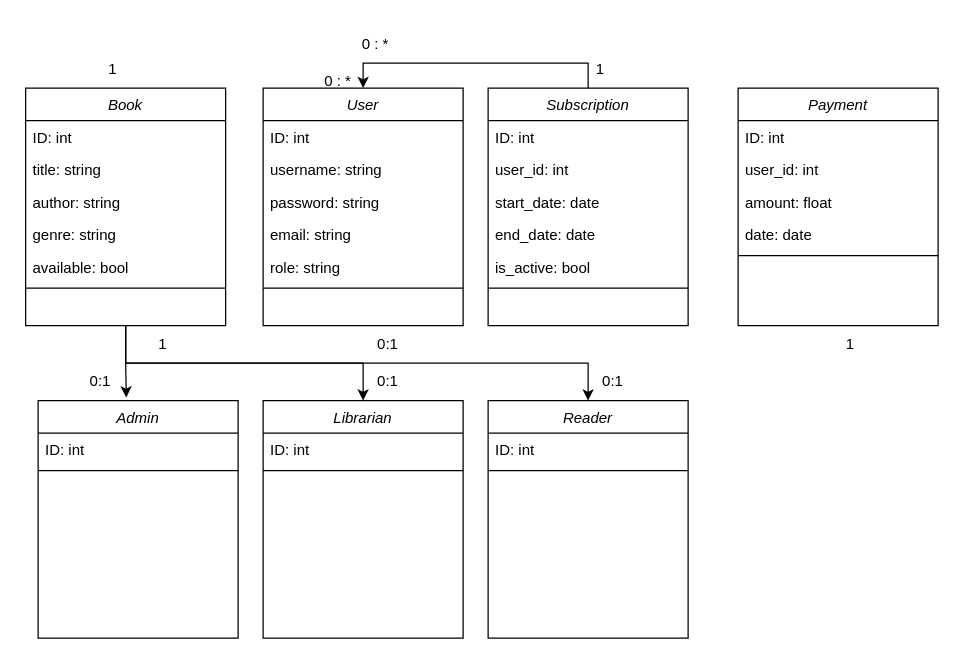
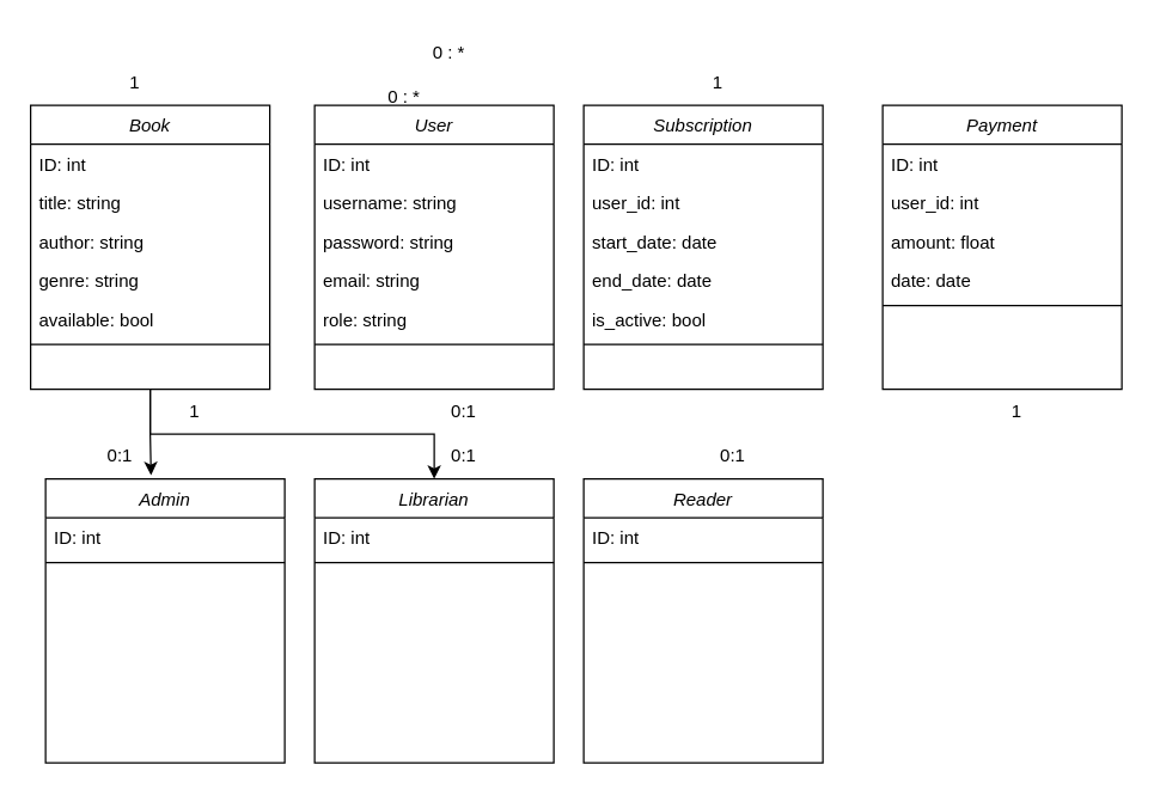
  <mxCell id="0" />
  <mxCell id="1" parent="0" />
  <mxCell id="2" value="User" style="swimlane;fontStyle=2;align=center;verticalAlign=top;childLayout=stackLayout;horizontal=1;startSize=26;horizontalStack=0;resizeParent=1;resizeLast=0;collapsible=1;marginBottom=0;rounded=0;shadow=0;strokeWidth=1;" parent="1" vertex="1"><mxGeometry x="210" y="70" width="160" height="190" as="geometry"><mxRectangle x="230" y="140" width="160" height="26" as="alternateBounds" /></mxGeometry></mxCell>
  <mxCell id="3" value="ID: int" style="text;align=left;verticalAlign=top;spacingLeft=4;spacingRight=4;overflow=hidden;rotatable=0;points=[[0,0.5],[1,0.5]];portConstraint=eastwest;" parent="2" vertex="1"><mxGeometry y="26" width="160" height="26" as="geometry" /></mxCell>
  <mxCell id="4" value="username: string" style="text;align=left;verticalAlign=top;spacingLeft=4;spacingRight=4;overflow=hidden;rotatable=0;points=[[0,0.5],[1,0.5]];portConstraint=eastwest;rounded=0;shadow=0;html=0;" parent="2" vertex="1"><mxGeometry y="52" width="160" height="26" as="geometry" /></mxCell>
  <mxCell id="5" value="password: string" style="text;align=left;verticalAlign=top;spacingLeft=4;spacingRight=4;overflow=hidden;rotatable=0;points=[[0,0.5],[1,0.5]];portConstraint=eastwest;rounded=0;shadow=0;html=0;" parent="2" vertex="1"><mxGeometry y="78" width="160" height="26" as="geometry" /></mxCell>
  <mxCell id="6" value="email: string" style="text;align=left;verticalAlign=top;spacingLeft=4;spacingRight=4;overflow=hidden;rotatable=0;points=[[0,0.5],[1,0.5]];portConstraint=eastwest;rounded=0;shadow=0;html=0;" parent="2" vertex="1"><mxGeometry y="104" width="160" height="26" as="geometry" /></mxCell>
  <mxCell id="7" value="role: string" style="text;align=left;verticalAlign=top;spacingLeft=4;spacingRight=4;overflow=hidden;rotatable=0;points=[[0,0.5],[1,0.5]];portConstraint=eastwest;rounded=0;shadow=0;html=0;" parent="2" vertex="1"><mxGeometry y="130" width="160" height="26" as="geometry" /></mxCell>
  <mxCell id="8" value="" style="line;html=1;strokeWidth=1;align=left;verticalAlign=middle;spacingTop=-1;spacingLeft=3;spacingRight=3;rotatable=0;labelPosition=right;points=[];portConstraint=eastwest;" parent="2" vertex="1"><mxGeometry y="156" width="160" height="8" as="geometry" /></mxCell>
- <mxCell id="9" style="edgeStyle=orthogonalEdgeStyle;rounded=0;orthogonalLoop=1;jettySize=auto;html=1;exitX=0.5;exitY=1;exitDx=0;exitDy=0;entryX=0.5;entryY=0;entryDx=0;entryDy=0;" edge="1" parent="1" source="11" target="38"><mxGeometry relative="1" as="geometry" /></mxCell>
  <mxCell id="10" style="edgeStyle=orthogonalEdgeStyle;rounded=0;orthogonalLoop=1;jettySize=auto;html=1;exitX=0.5;exitY=1;exitDx=0;exitDy=0;entryX=0.5;entryY=0;entryDx=0;entryDy=0;" edge="1" parent="1" source="11" target="35"><mxGeometry relative="1" as="geometry" /></mxCell>
  <mxCell id="11" value="Book" style="swimlane;fontStyle=2;align=center;verticalAlign=top;childLayout=stackLayout;horizontal=1;startSize=26;horizontalStack=0;resizeParent=1;resizeLast=0;collapsible=1;marginBottom=0;rounded=0;shadow=0;strokeWidth=1;" parent="1" vertex="1"><mxGeometry x="20" y="70" width="160" height="190" as="geometry"><mxRectangle x="230" y="140" width="160" height="26" as="alternateBounds" /></mxGeometry></mxCell>
  <mxCell id="12" value="ID: int" style="text;align=left;verticalAlign=top;spacingLeft=4;spacingRight=4;overflow=hidden;rotatable=0;points=[[0,0.5],[1,0.5]];portConstraint=eastwest;" parent="11" vertex="1"><mxGeometry y="26" width="160" height="26" as="geometry" /></mxCell>
  <mxCell id="13" value="title: string" style="text;align=left;verticalAlign=top;spacingLeft=4;spacingRight=4;overflow=hidden;rotatable=0;points=[[0,0.5],[1,0.5]];portConstraint=eastwest;rounded=0;shadow=0;html=0;" parent="11" vertex="1"><mxGeometry y="52" width="160" height="26" as="geometry" /></mxCell>
  <mxCell id="14" value="author: string" style="text;align=left;verticalAlign=top;spacingLeft=4;spacingRight=4;overflow=hidden;rotatable=0;points=[[0,0.5],[1,0.5]];portConstraint=eastwest;rounded=0;shadow=0;html=0;" parent="11" vertex="1"><mxGeometry y="78" width="160" height="26" as="geometry" /></mxCell>
  <mxCell id="15" value="genre: string" style="text;align=left;verticalAlign=top;spacingLeft=4;spacingRight=4;overflow=hidden;rotatable=0;points=[[0,0.5],[1,0.5]];portConstraint=eastwest;rounded=0;shadow=0;html=0;" parent="11" vertex="1"><mxGeometry y="104" width="160" height="26" as="geometry" /></mxCell>
  <mxCell id="16" value="available: bool" style="text;align=left;verticalAlign=top;spacingLeft=4;spacingRight=4;overflow=hidden;rotatable=0;points=[[0,0.5],[1,0.5]];portConstraint=eastwest;rounded=0;shadow=0;html=0;" parent="11" vertex="1"><mxGeometry y="130" width="160" height="26" as="geometry" /></mxCell>
  <mxCell id="17" value="" style="line;html=1;strokeWidth=1;align=left;verticalAlign=middle;spacingTop=-1;spacingLeft=3;spacingRight=3;rotatable=0;labelPosition=right;points=[];portConstraint=eastwest;" parent="11" vertex="1"><mxGeometry y="156" width="160" height="8" as="geometry" /></mxCell>
  <mxCell id="18" value="Payment" style="swimlane;fontStyle=2;align=center;verticalAlign=top;childLayout=stackLayout;horizontal=1;startSize=26;horizontalStack=0;resizeParent=1;resizeLast=0;collapsible=1;marginBottom=0;rounded=0;shadow=0;strokeWidth=1;" parent="1" vertex="1"><mxGeometry x="590" y="70" width="160" height="190" as="geometry"><mxRectangle x="230" y="140" width="160" height="26" as="alternateBounds" /></mxGeometry></mxCell>
  <mxCell id="19" value="ID: int" style="text;align=left;verticalAlign=top;spacingLeft=4;spacingRight=4;overflow=hidden;rotatable=0;points=[[0,0.5],[1,0.5]];portConstraint=eastwest;" parent="18" vertex="1"><mxGeometry y="26" width="160" height="26" as="geometry" /></mxCell>
  <mxCell id="20" value="user_id: int" style="text;align=left;verticalAlign=top;spacingLeft=4;spacingRight=4;overflow=hidden;rotatable=0;points=[[0,0.5],[1,0.5]];portConstraint=eastwest;rounded=0;shadow=0;html=0;" parent="18" vertex="1"><mxGeometry y="52" width="160" height="26" as="geometry" /></mxCell>
  <mxCell id="21" value="amount: float&#10;" style="text;align=left;verticalAlign=top;spacingLeft=4;spacingRight=4;overflow=hidden;rotatable=0;points=[[0,0.5],[1,0.5]];portConstraint=eastwest;rounded=0;shadow=0;html=0;" parent="18" vertex="1"><mxGeometry y="78" width="160" height="26" as="geometry" /></mxCell>
  <mxCell id="22" value="date: date" style="text;align=left;verticalAlign=top;spacingLeft=4;spacingRight=4;overflow=hidden;rotatable=0;points=[[0,0.5],[1,0.5]];portConstraint=eastwest;rounded=0;shadow=0;html=0;" parent="18" vertex="1"><mxGeometry y="104" width="160" height="26" as="geometry" /></mxCell>
  <mxCell id="23" value="" style="line;html=1;strokeWidth=1;align=left;verticalAlign=middle;spacingTop=-1;spacingLeft=3;spacingRight=3;rotatable=0;labelPosition=right;points=[];portConstraint=eastwest;" parent="18" vertex="1"><mxGeometry y="130" width="160" height="8" as="geometry" /></mxCell>
- <mxCell id="24" style="edgeStyle=orthogonalEdgeStyle;rounded=0;orthogonalLoop=1;jettySize=auto;html=1;exitX=0.5;exitY=0;exitDx=0;exitDy=0;entryX=0.5;entryY=0;entryDx=0;entryDy=0;" edge="1" parent="1" source="25" target="2"><mxGeometry relative="1" as="geometry" /></mxCell>
  <mxCell id="25" value="Subscription" style="swimlane;fontStyle=2;align=center;verticalAlign=top;childLayout=stackLayout;horizontal=1;startSize=26;horizontalStack=0;resizeParent=1;resizeLast=0;collapsible=1;marginBottom=0;rounded=0;shadow=0;strokeWidth=1;" parent="1" vertex="1"><mxGeometry x="390" y="70" width="160" height="190" as="geometry"><mxRectangle x="230" y="140" width="160" height="26" as="alternateBounds" /></mxGeometry></mxCell>
  <mxCell id="26" value="ID: int" style="text;align=left;verticalAlign=top;spacingLeft=4;spacingRight=4;overflow=hidden;rotatable=0;points=[[0,0.5],[1,0.5]];portConstraint=eastwest;" parent="25" vertex="1"><mxGeometry y="26" width="160" height="26" as="geometry" /></mxCell>
  <mxCell id="27" value="user_id: int" style="text;align=left;verticalAlign=top;spacingLeft=4;spacingRight=4;overflow=hidden;rotatable=0;points=[[0,0.5],[1,0.5]];portConstraint=eastwest;rounded=0;shadow=0;html=0;" parent="25" vertex="1"><mxGeometry y="52" width="160" height="26" as="geometry" /></mxCell>
  <mxCell id="28" value="start_date: date" style="text;align=left;verticalAlign=top;spacingLeft=4;spacingRight=4;overflow=hidden;rotatable=0;points=[[0,0.5],[1,0.5]];portConstraint=eastwest;rounded=0;shadow=0;html=0;" parent="25" vertex="1"><mxGeometry y="78" width="160" height="26" as="geometry" /></mxCell>
  <mxCell id="29" value="end_date: date" style="text;align=left;verticalAlign=top;spacingLeft=4;spacingRight=4;overflow=hidden;rotatable=0;points=[[0,0.5],[1,0.5]];portConstraint=eastwest;rounded=0;shadow=0;html=0;" parent="25" vertex="1"><mxGeometry y="104" width="160" height="26" as="geometry" /></mxCell>
  <mxCell id="30" value="is_active: bool" style="text;align=left;verticalAlign=top;spacingLeft=4;spacingRight=4;overflow=hidden;rotatable=0;points=[[0,0.5],[1,0.5]];portConstraint=eastwest;rounded=0;shadow=0;html=0;" parent="25" vertex="1"><mxGeometry y="130" width="160" height="26" as="geometry" /></mxCell>
  <mxCell id="31" value="" style="line;html=1;strokeWidth=1;align=left;verticalAlign=middle;spacingTop=-1;spacingLeft=3;spacingRight=3;rotatable=0;labelPosition=right;points=[];portConstraint=eastwest;" parent="25" vertex="1"><mxGeometry y="156" width="160" height="8" as="geometry" /></mxCell>
  <mxCell id="32" value="Admin" style="swimlane;fontStyle=2;align=center;verticalAlign=top;childLayout=stackLayout;horizontal=1;startSize=26;horizontalStack=0;resizeParent=1;resizeLast=0;collapsible=1;marginBottom=0;rounded=0;shadow=0;strokeWidth=1;" vertex="1" parent="1"><mxGeometry x="30" y="320" width="160" height="190" as="geometry"><mxRectangle x="230" y="140" width="160" height="26" as="alternateBounds" /></mxGeometry></mxCell>
  <mxCell id="33" value="ID: int" style="text;align=left;verticalAlign=top;spacingLeft=4;spacingRight=4;overflow=hidden;rotatable=0;points=[[0,0.5],[1,0.5]];portConstraint=eastwest;" vertex="1" parent="32"><mxGeometry y="26" width="160" height="26" as="geometry" /></mxCell>
  <mxCell id="34" value="" style="line;html=1;strokeWidth=1;align=left;verticalAlign=middle;spacingTop=-1;spacingLeft=3;spacingRight=3;rotatable=0;labelPosition=right;points=[];portConstraint=eastwest;" vertex="1" parent="32"><mxGeometry y="52" width="160" height="8" as="geometry" /></mxCell>
  <mxCell id="35" value="Librarian" style="swimlane;fontStyle=2;align=center;verticalAlign=top;childLayout=stackLayout;horizontal=1;startSize=26;horizontalStack=0;resizeParent=1;resizeLast=0;collapsible=1;marginBottom=0;rounded=0;shadow=0;strokeWidth=1;" vertex="1" parent="1"><mxGeometry x="210" y="320" width="160" height="190" as="geometry"><mxRectangle x="230" y="140" width="160" height="26" as="alternateBounds" /></mxGeometry></mxCell>
  <mxCell id="36" value="ID: int" style="text;align=left;verticalAlign=top;spacingLeft=4;spacingRight=4;overflow=hidden;rotatable=0;points=[[0,0.5],[1,0.5]];portConstraint=eastwest;" vertex="1" parent="35"><mxGeometry y="26" width="160" height="26" as="geometry" /></mxCell>
  <mxCell id="37" value="" style="line;html=1;strokeWidth=1;align=left;verticalAlign=middle;spacingTop=-1;spacingLeft=3;spacingRight=3;rotatable=0;labelPosition=right;points=[];portConstraint=eastwest;" vertex="1" parent="35"><mxGeometry y="52" width="160" height="8" as="geometry" /></mxCell>
  <mxCell id="38" value="Reader" style="swimlane;fontStyle=2;align=center;verticalAlign=top;childLayout=stackLayout;horizontal=1;startSize=26;horizontalStack=0;resizeParent=1;resizeLast=0;collapsible=1;marginBottom=0;rounded=0;shadow=0;strokeWidth=1;" vertex="1" parent="1"><mxGeometry x="390" y="320" width="160" height="190" as="geometry"><mxRectangle x="230" y="140" width="160" height="26" as="alternateBounds" /></mxGeometry></mxCell>
  <mxCell id="39" value="ID: int" style="text;align=left;verticalAlign=top;spacingLeft=4;spacingRight=4;overflow=hidden;rotatable=0;points=[[0,0.5],[1,0.5]];portConstraint=eastwest;" vertex="1" parent="38"><mxGeometry y="26" width="160" height="26" as="geometry" /></mxCell>
  <mxCell id="40" value="" style="line;html=1;strokeWidth=1;align=left;verticalAlign=middle;spacingTop=-1;spacingLeft=3;spacingRight=3;rotatable=0;labelPosition=right;points=[];portConstraint=eastwest;" vertex="1" parent="38"><mxGeometry y="52" width="160" height="8" as="geometry" /></mxCell>
  <mxCell id="41" value="0:1" style="text;strokeColor=none;align=center;fillColor=none;html=1;verticalAlign=middle;whiteSpace=wrap;rounded=0;" vertex="1" parent="1"><mxGeometry x="460" y="290" width="60" height="30" as="geometry" /></mxCell>
  <mxCell id="42" value="1" style="text;strokeColor=none;align=center;fillColor=none;html=1;verticalAlign=middle;whiteSpace=wrap;rounded=0;" vertex="1" parent="1"><mxGeometry x="100" y="260" width="60" height="30" as="geometry" /></mxCell>
  <mxCell id="43" value="0:1" style="text;strokeColor=none;align=center;fillColor=none;html=1;verticalAlign=middle;whiteSpace=wrap;rounded=0;" vertex="1" parent="1"><mxGeometry x="280" y="290" width="60" height="30" as="geometry" /></mxCell>
  <mxCell id="44" style="edgeStyle=orthogonalEdgeStyle;rounded=0;orthogonalLoop=1;jettySize=auto;html=1;exitX=0.5;exitY=1;exitDx=0;exitDy=0;entryX=0.441;entryY=-0.013;entryDx=0;entryDy=0;entryPerimeter=0;" edge="1" parent="1" source="11" target="32"><mxGeometry relative="1" as="geometry" /></mxCell>
  <mxCell id="45" value="0:1" style="text;strokeColor=none;align=center;fillColor=none;html=1;verticalAlign=middle;whiteSpace=wrap;rounded=0;" vertex="1" parent="1"><mxGeometry x="50" y="290" width="60" height="30" as="geometry" /></mxCell>
  <mxCell id="46" value="1" style="text;strokeColor=none;align=center;fillColor=none;html=1;verticalAlign=middle;whiteSpace=wrap;rounded=0;" vertex="1" parent="1"><mxGeometry x="450" y="40" width="60" height="30" as="geometry" /></mxCell>
  <mxCell id="47" value="0 : *" style="text;strokeColor=none;align=center;fillColor=none;html=1;verticalAlign=middle;whiteSpace=wrap;rounded=0;" vertex="1" parent="1"><mxGeometry x="270" y="20" width="60" height="30" as="geometry" /></mxCell>
  <mxCell id="48" value="0 : *" style="text;strokeColor=none;align=center;fillColor=none;html=1;verticalAlign=middle;whiteSpace=wrap;rounded=0;" vertex="1" parent="1"><mxGeometry x="240" y="50" width="60" height="30" as="geometry" /></mxCell>
  <mxCell id="49" value="1" style="text;strokeColor=none;align=center;fillColor=none;html=1;verticalAlign=middle;whiteSpace=wrap;rounded=0;" vertex="1" parent="1"><mxGeometry x="60" y="40" width="60" height="30" as="geometry" /></mxCell>
  <mxCell id="50" value="0:1" style="text;strokeColor=none;align=center;fillColor=none;html=1;verticalAlign=middle;whiteSpace=wrap;rounded=0;" vertex="1" parent="1"><mxGeometry x="280" y="260" width="60" height="30" as="geometry" /></mxCell>
  <mxCell id="51" value="1" style="text;strokeColor=none;align=center;fillColor=none;html=1;verticalAlign=middle;whiteSpace=wrap;rounded=0;" vertex="1" parent="1"><mxGeometry x="650" y="260" width="60" height="30" as="geometry" /></mxCell>
